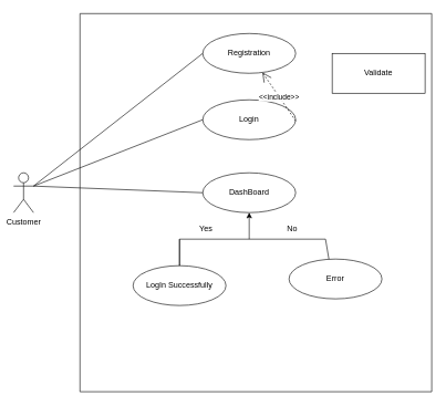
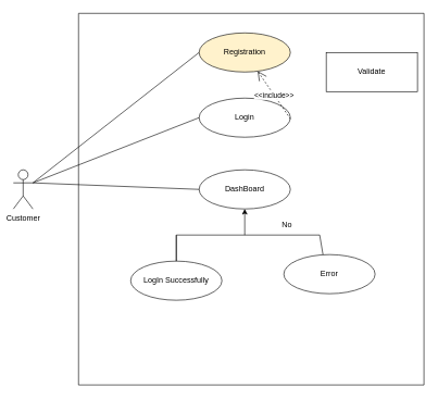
  <mxCell id="0" />
  <mxCell id="1" parent="0" />
  <mxCell id="2" value="" style="swimlane;startSize=0;" vertex="1" parent="1"><mxGeometry x="120" y="20" width="530" height="570" as="geometry" /></mxCell>
  <mxCell id="3" value="Login" style="ellipse;whiteSpace=wrap;html=1;" vertex="1" parent="2"><mxGeometry x="185" y="130" width="140" height="60" as="geometry" /></mxCell>
  <mxCell id="4" style="edgeStyle=orthogonalEdgeStyle;rounded=0;orthogonalLoop=1;jettySize=auto;html=1;exitX=0.5;exitY=1;exitDx=0;exitDy=0;" edge="1" parent="2" source="3" target="3"><mxGeometry relative="1" as="geometry" /></mxCell>
  <mxCell id="5" value="Validate" style="whiteSpace=wrap;html=1;rounded=0;" vertex="1" parent="2"><mxGeometry x="380" y="60" width="140" height="60" as="geometry" /></mxCell>
  <mxCell id="6" value="LogIn Successfully" style="ellipse;whiteSpace=wrap;html=1;" vertex="1" parent="2"><mxGeometry x="80" y="380" width="140" height="60" as="geometry" /></mxCell>
  <mxCell id="7" value="DashBoard" style="ellipse;whiteSpace=wrap;html=1;" vertex="1" parent="2"><mxGeometry x="185" y="240" width="140" height="60" as="geometry" /></mxCell>
  <mxCell id="8" value="Error" style="ellipse;whiteSpace=wrap;html=1;" vertex="1" parent="2"><mxGeometry x="315" y="370" width="140" height="60" as="geometry" /></mxCell>
  <mxCell id="9" value="" style="endArrow=none;html=1;rounded=0;" edge="1" parent="2"><mxGeometry width="50" height="50" relative="1" as="geometry"><mxPoint x="150" y="340" as="sourcePoint" /><mxPoint x="370" y="340" as="targetPoint" /></mxGeometry></mxCell>
  <mxCell id="10" value="" style="endArrow=classic;html=1;rounded=0;" edge="1" parent="2"><mxGeometry width="50" height="50" relative="1" as="geometry"><mxPoint x="255" y="340" as="sourcePoint" /><mxPoint x="255" y="300" as="targetPoint" /></mxGeometry></mxCell>
  <mxCell id="11" value="" style="endArrow=none;html=1;rounded=0;exitX=0.429;exitY=0;exitDx=0;exitDy=0;exitPerimeter=0;" edge="1" parent="2" source="8"><mxGeometry width="50" height="50" relative="1" as="geometry"><mxPoint x="320" y="330" as="sourcePoint" /><mxPoint x="370" y="340" as="targetPoint" /></mxGeometry></mxCell>
- <mxCell id="12" value="Yes" style="text;html=1;align=center;verticalAlign=middle;whiteSpace=wrap;rounded=0;" vertex="1" parent="2"><mxGeometry x="160" y="310" width="60" height="30" as="geometry" /></mxCell>
  <mxCell id="13" value="No" style="text;html=1;align=center;verticalAlign=middle;whiteSpace=wrap;rounded=0;" vertex="1" parent="2"><mxGeometry x="290" y="310" width="60" height="30" as="geometry" /></mxCell>
  <mxCell id="14" value="&amp;lt;&amp;lt;include&amp;gt;&amp;gt;" style="endArrow=open;endSize=12;dashed=1;html=1;rounded=0;exitX=1.001;exitY=0.532;exitDx=0;exitDy=0;exitPerimeter=0;" edge="1" parent="2" source="3" target="15"><mxGeometry width="160" relative="1" as="geometry"><mxPoint x="360" y="100" as="sourcePoint" /><mxPoint x="520" y="100" as="targetPoint" /></mxGeometry></mxCell>
- <mxCell id="15" value="Registration" style="ellipse;whiteSpace=wrap;html=1;" vertex="1" parent="2"><mxGeometry x="185" y="30" width="140" height="60" as="geometry" /></mxCell>
+ <mxCell id="15" value="Registration" style="ellipse;whiteSpace=wrap;html=1;fillColor=#fff2cc;" vertex="1" parent="2"><mxGeometry x="185" y="30" width="140" height="60" as="geometry" /></mxCell>
  <mxCell id="16" value="" style="endArrow=none;html=1;rounded=0;entryX=0;entryY=0.5;entryDx=0;entryDy=0;" edge="1" parent="2" target="15"><mxGeometry width="50" height="50" relative="1" as="geometry"><mxPoint x="-70" y="260" as="sourcePoint" /><mxPoint x="195" y="60" as="targetPoint" /></mxGeometry></mxCell>
  <mxCell id="17" value="Customer" style="shape=umlActor;verticalLabelPosition=bottom;verticalAlign=top;html=1;outlineConnect=0;" vertex="1" parent="1"><mxGeometry x="20" y="260" width="30" height="60" as="geometry" /></mxCell>
  <mxCell id="18" value="" style="endArrow=none;html=1;rounded=0;entryX=0;entryY=0.5;entryDx=0;entryDy=0;" edge="1" parent="1" target="3"><mxGeometry width="50" height="50" relative="1" as="geometry"><mxPoint x="50" y="280" as="sourcePoint" /><mxPoint x="100" y="230" as="targetPoint" /></mxGeometry></mxCell>
  <mxCell id="19" value="" style="endArrow=none;html=1;rounded=0;entryX=0;entryY=0.5;entryDx=0;entryDy=0;" edge="1" parent="1" target="7"><mxGeometry width="50" height="50" relative="1" as="geometry"><mxPoint x="50" y="280" as="sourcePoint" /><mxPoint x="315" y="170" as="targetPoint" /></mxGeometry></mxCell>
  <mxCell id="20" value="" style="endArrow=none;html=1;rounded=0;exitX=0.5;exitY=0;exitDx=0;exitDy=0;" edge="1" parent="1" source="6"><mxGeometry width="50" height="50" relative="1" as="geometry"><mxPoint x="270" y="410" as="sourcePoint" /><mxPoint x="270" y="400" as="targetPoint" /><Array as="points"><mxPoint x="270" y="360" /></Array></mxGeometry></mxCell>
